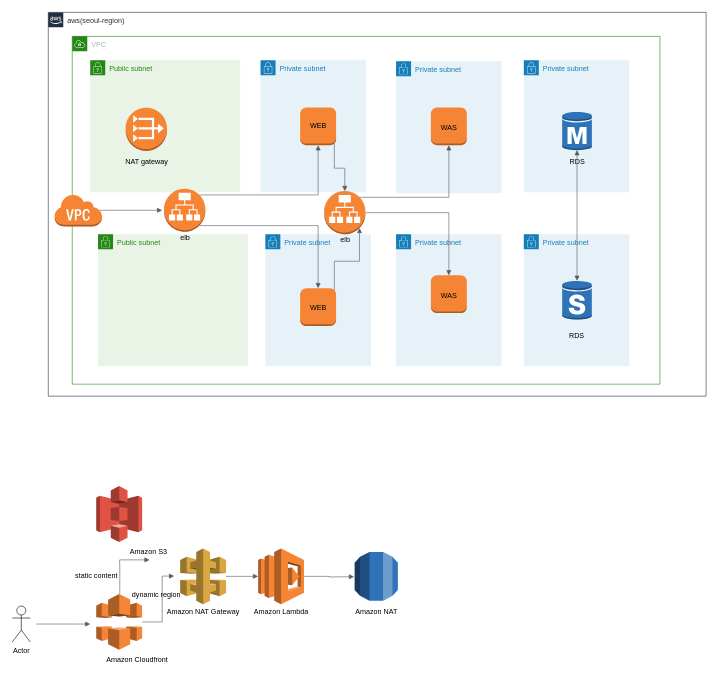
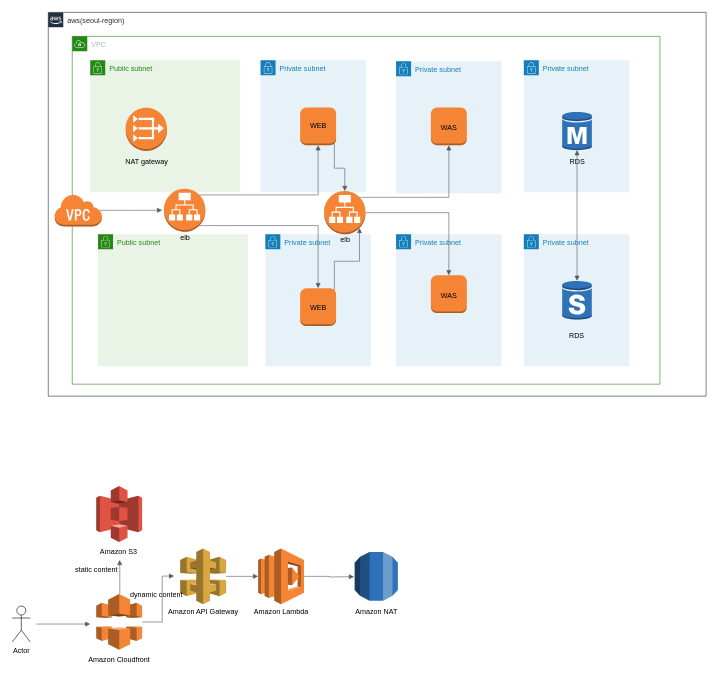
  <mxCell id="0" />
  <mxCell id="1" parent="0" />
  <mxCell id="2" value="aws(seoul-region)" style="points=[[0,0],[0.25,0],[0.5,0],[0.75,0],[1,0],[1,0.25],[1,0.5],[1,0.75],[1,1],[0.75,1],[0.5,1],[0.25,1],[0,1],[0,0.75],[0,0.5],[0,0.25]];outlineConnect=0;gradientColor=none;html=1;whiteSpace=wrap;fontSize=12;fontStyle=0;container=1;pointerEvents=0;collapsible=0;recursiveResize=0;shape=mxgraph.aws4.group;grIcon=mxgraph.aws4.group_aws_cloud_alt;strokeColor=#232F3E;fillColor=none;verticalAlign=top;align=left;spacingLeft=30;fontColor=#232F3E;dashed=0;" parent="1" vertex="1"><mxGeometry x="80" y="20" width="1097" height="640" as="geometry" /></mxCell>
  <mxCell id="3" value="Public subnet" style="points=[[0,0],[0.25,0],[0.5,0],[0.75,0],[1,0],[1,0.25],[1,0.5],[1,0.75],[1,1],[0.75,1],[0.5,1],[0.25,1],[0,1],[0,0.75],[0,0.5],[0,0.25]];outlineConnect=0;gradientColor=none;html=1;whiteSpace=wrap;fontSize=12;fontStyle=0;container=1;pointerEvents=0;collapsible=0;recursiveResize=0;shape=mxgraph.aws4.group;grIcon=mxgraph.aws4.group_security_group;grStroke=0;strokeColor=#248814;fillColor=#E9F3E6;verticalAlign=top;align=left;spacingLeft=30;fontColor=#248814;dashed=0;" parent="2" vertex="1"><mxGeometry x="70" y="80" width="250" height="220" as="geometry" /></mxCell>
  <mxCell id="4" value="Private subnet" style="points=[[0,0],[0.25,0],[0.5,0],[0.75,0],[1,0],[1,0.25],[1,0.5],[1,0.75],[1,1],[0.75,1],[0.5,1],[0.25,1],[0,1],[0,0.75],[0,0.5],[0,0.25]];outlineConnect=0;gradientColor=none;html=1;whiteSpace=wrap;fontSize=12;fontStyle=0;container=1;pointerEvents=0;collapsible=0;recursiveResize=0;shape=mxgraph.aws4.group;grIcon=mxgraph.aws4.group_security_group;grStroke=0;strokeColor=#147EBA;fillColor=#E6F2F8;verticalAlign=top;align=left;spacingLeft=30;fontColor=#147EBA;dashed=0;" parent="2" vertex="1"><mxGeometry x="354" y="80" width="176" height="220" as="geometry" /></mxCell>
  <mxCell id="5" value="VPC" style="points=[[0,0],[0.25,0],[0.5,0],[0.75,0],[1,0],[1,0.25],[1,0.5],[1,0.75],[1,1],[0.75,1],[0.5,1],[0.25,1],[0,1],[0,0.75],[0,0.5],[0,0.25]];outlineConnect=0;gradientColor=none;html=1;whiteSpace=wrap;fontSize=12;fontStyle=0;container=1;pointerEvents=0;collapsible=0;recursiveResize=0;shape=mxgraph.aws4.group;grIcon=mxgraph.aws4.group_vpc;strokeColor=#248814;fillColor=none;verticalAlign=top;align=left;spacingLeft=30;fontColor=#AAB7B8;dashed=0;" parent="2" vertex="1"><mxGeometry x="40" y="40" width="980" height="580" as="geometry" /></mxCell>
  <mxCell id="6" value="" style="outlineConnect=0;dashed=0;verticalLabelPosition=bottom;verticalAlign=top;align=center;html=1;shape=mxgraph.aws3.instance;fillColor=#F58534;gradientColor=none;" parent="5" vertex="1"><mxGeometry x="380" y="118.5" width="60" height="63" as="geometry" /></mxCell>
  <mxCell id="7" value="WEB" style="text;html=1;align=center;verticalAlign=middle;resizable=0;points=[];autosize=1;strokeColor=none;fillColor=none;" parent="5" vertex="1"><mxGeometry x="390" y="140" width="40" height="20" as="geometry" /></mxCell>
  <mxCell id="8" value="Private subnet" style="points=[[0,0],[0.25,0],[0.5,0],[0.75,0],[1,0],[1,0.25],[1,0.5],[1,0.75],[1,1],[0.75,1],[0.5,1],[0.25,1],[0,1],[0,0.75],[0,0.5],[0,0.25]];outlineConnect=0;gradientColor=none;html=1;whiteSpace=wrap;fontSize=12;fontStyle=0;container=1;pointerEvents=0;collapsible=0;recursiveResize=0;shape=mxgraph.aws4.group;grIcon=mxgraph.aws4.group_security_group;grStroke=0;strokeColor=#147EBA;fillColor=#E6F2F8;verticalAlign=top;align=left;spacingLeft=30;fontColor=#147EBA;dashed=0;" parent="5" vertex="1"><mxGeometry x="540" y="41.5" width="176" height="220" as="geometry" /></mxCell>
  <mxCell id="9" value="" style="outlineConnect=0;dashed=0;verticalLabelPosition=bottom;verticalAlign=top;align=center;html=1;shape=mxgraph.aws3.instance;fillColor=#F58534;gradientColor=none;" parent="8" vertex="1"><mxGeometry x="58" y="77" width="60" height="63" as="geometry" /></mxCell>
  <mxCell id="10" value="WAS" style="text;html=1;align=center;verticalAlign=middle;resizable=0;points=[];autosize=1;strokeColor=none;fillColor=none;" parent="8" vertex="1"><mxGeometry x="68" y="100" width="40" height="20" as="geometry" /></mxCell>
  <mxCell id="11" value="Public subnet" style="points=[[0,0],[0.25,0],[0.5,0],[0.75,0],[1,0],[1,0.25],[1,0.5],[1,0.75],[1,1],[0.75,1],[0.5,1],[0.25,1],[0,1],[0,0.75],[0,0.5],[0,0.25]];outlineConnect=0;gradientColor=none;html=1;whiteSpace=wrap;fontSize=12;fontStyle=0;container=1;pointerEvents=0;collapsible=0;recursiveResize=0;shape=mxgraph.aws4.group;grIcon=mxgraph.aws4.group_security_group;grStroke=0;strokeColor=#248814;fillColor=#E9F3E6;verticalAlign=top;align=left;spacingLeft=30;fontColor=#248814;dashed=0;" parent="5" vertex="1"><mxGeometry x="43" y="330" width="250" height="220" as="geometry" /></mxCell>
  <mxCell id="12" value="Private subnet" style="points=[[0,0],[0.25,0],[0.5,0],[0.75,0],[1,0],[1,0.25],[1,0.5],[1,0.75],[1,1],[0.75,1],[0.5,1],[0.25,1],[0,1],[0,0.75],[0,0.5],[0,0.25]];outlineConnect=0;gradientColor=none;html=1;whiteSpace=wrap;fontSize=12;fontStyle=0;container=1;pointerEvents=0;collapsible=0;recursiveResize=0;shape=mxgraph.aws4.group;grIcon=mxgraph.aws4.group_security_group;grStroke=0;strokeColor=#147EBA;fillColor=#E6F2F8;verticalAlign=top;align=left;spacingLeft=30;fontColor=#147EBA;dashed=0;" parent="5" vertex="1"><mxGeometry x="322" y="330" width="176" height="220" as="geometry" /></mxCell>
  <mxCell id="13" value="" style="outlineConnect=0;dashed=0;verticalLabelPosition=bottom;verticalAlign=top;align=center;html=1;shape=mxgraph.aws3.instance;fillColor=#F58534;gradientColor=none;" parent="12" vertex="1"><mxGeometry x="58" y="90" width="60" height="63" as="geometry" /></mxCell>
  <mxCell id="14" value="WEB" style="text;html=1;align=center;verticalAlign=middle;resizable=0;points=[];autosize=1;strokeColor=none;fillColor=none;" parent="12" vertex="1"><mxGeometry x="68" y="111.5" width="40" height="20" as="geometry" /></mxCell>
  <mxCell id="15" value="elb" style="text;html=1;align=center;verticalAlign=middle;resizable=0;points=[];autosize=1;strokeColor=none;fillColor=none;" parent="12" vertex="1"><mxGeometry x="118" width="30" height="20" as="geometry" /></mxCell>
  <mxCell id="16" value="Private subnet" style="points=[[0,0],[0.25,0],[0.5,0],[0.75,0],[1,0],[1,0.25],[1,0.5],[1,0.75],[1,1],[0.75,1],[0.5,1],[0.25,1],[0,1],[0,0.75],[0,0.5],[0,0.25]];outlineConnect=0;gradientColor=none;html=1;whiteSpace=wrap;fontSize=12;fontStyle=0;container=1;pointerEvents=0;collapsible=0;recursiveResize=0;shape=mxgraph.aws4.group;grIcon=mxgraph.aws4.group_security_group;grStroke=0;strokeColor=#147EBA;fillColor=#E6F2F8;verticalAlign=top;align=left;spacingLeft=30;fontColor=#147EBA;dashed=0;" parent="5" vertex="1"><mxGeometry x="540" y="330" width="176" height="220" as="geometry" /></mxCell>
  <mxCell id="17" value="" style="outlineConnect=0;dashed=0;verticalLabelPosition=bottom;verticalAlign=top;align=center;html=1;shape=mxgraph.aws3.instance;fillColor=#F58534;gradientColor=none;" parent="16" vertex="1"><mxGeometry x="58" y="68.5" width="60" height="63" as="geometry" /></mxCell>
  <mxCell id="18" value="WAS" style="text;html=1;align=center;verticalAlign=middle;resizable=0;points=[];autosize=1;strokeColor=none;fillColor=none;" parent="16" vertex="1"><mxGeometry x="68" y="91.5" width="40" height="20" as="geometry" /></mxCell>
  <mxCell id="19" value="Private subnet" style="points=[[0,0],[0.25,0],[0.5,0],[0.75,0],[1,0],[1,0.25],[1,0.5],[1,0.75],[1,1],[0.75,1],[0.5,1],[0.25,1],[0,1],[0,0.75],[0,0.5],[0,0.25]];outlineConnect=0;gradientColor=none;html=1;whiteSpace=wrap;fontSize=12;fontStyle=0;container=1;pointerEvents=0;collapsible=0;recursiveResize=0;shape=mxgraph.aws4.group;grIcon=mxgraph.aws4.group_security_group;grStroke=0;strokeColor=#147EBA;fillColor=#E6F2F8;verticalAlign=top;align=left;spacingLeft=30;fontColor=#147EBA;dashed=0;" parent="5" vertex="1"><mxGeometry x="753" y="40" width="176" height="220" as="geometry" /></mxCell>
  <mxCell id="20" value="" style="outlineConnect=0;dashed=0;verticalLabelPosition=bottom;verticalAlign=top;align=center;html=1;shape=mxgraph.aws3.rds_db_instance;fillColor=#2E73B8;gradientColor=none;" parent="19" vertex="1"><mxGeometry x="64" y="85" width="49.5" height="66" as="geometry" /></mxCell>
  <mxCell id="21" value="RDS" style="text;html=1;align=center;verticalAlign=middle;resizable=0;points=[];autosize=1;strokeColor=none;fillColor=none;" parent="19" vertex="1"><mxGeometry x="68.75" y="160" width="40" height="20" as="geometry" /></mxCell>
  <mxCell id="22" value="Private subnet" style="points=[[0,0],[0.25,0],[0.5,0],[0.75,0],[1,0],[1,0.25],[1,0.5],[1,0.75],[1,1],[0.75,1],[0.5,1],[0.25,1],[0,1],[0,0.75],[0,0.5],[0,0.25]];outlineConnect=0;gradientColor=none;html=1;whiteSpace=wrap;fontSize=12;fontStyle=0;container=1;pointerEvents=0;collapsible=0;recursiveResize=0;shape=mxgraph.aws4.group;grIcon=mxgraph.aws4.group_security_group;grStroke=0;strokeColor=#147EBA;fillColor=#E6F2F8;verticalAlign=top;align=left;spacingLeft=30;fontColor=#147EBA;dashed=0;" parent="5" vertex="1"><mxGeometry x="753" y="330" width="176" height="220" as="geometry" /></mxCell>
  <mxCell id="23" value="" style="outlineConnect=0;dashed=0;verticalLabelPosition=bottom;verticalAlign=top;align=center;html=1;shape=mxgraph.aws3.rds_db_instance_standby_multi_az;fillColor=#2E73B8;gradientColor=none;" parent="22" vertex="1"><mxGeometry x="64" y="77" width="49.5" height="66" as="geometry" /></mxCell>
  <mxCell id="24" value="RDS" style="text;html=1;align=center;verticalAlign=middle;resizable=0;points=[];autosize=1;strokeColor=none;fillColor=none;" parent="22" vertex="1"><mxGeometry x="68" y="160" width="40" height="20" as="geometry" /></mxCell>
  <mxCell id="25" value="" style="outlineConnect=0;dashed=0;verticalLabelPosition=bottom;verticalAlign=top;align=center;html=1;shape=mxgraph.aws3.vpc_nat_gateway;fillColor=#F58534;gradientColor=none;" parent="5" vertex="1"><mxGeometry x="89" y="119" width="69" height="72" as="geometry" /></mxCell>
  <mxCell id="26" value="NAT gateway" style="text;html=1;align=center;verticalAlign=middle;resizable=0;points=[];autosize=1;strokeColor=none;fillColor=none;" parent="5" vertex="1"><mxGeometry x="78.5" y="200" width="90" height="20" as="geometry" /></mxCell>
  <mxCell id="27" value="" style="edgeStyle=orthogonalEdgeStyle;html=1;endArrow=block;elbow=vertical;startArrow=block;startFill=1;endFill=1;strokeColor=#545B64;rounded=0;entryX=0.5;entryY=0.98;entryDx=0;entryDy=0;entryPerimeter=0;exitX=0.5;exitY=0.01;exitDx=0;exitDy=0;exitPerimeter=0;" parent="5" source="23" target="20" edge="1"><mxGeometry width="100" relative="1" as="geometry"><mxPoint x="513" y="330" as="sourcePoint" /><mxPoint x="613" y="330" as="targetPoint" /></mxGeometry></mxCell>
  <mxCell id="28" value="" style="outlineConnect=0;dashed=0;verticalLabelPosition=bottom;verticalAlign=top;align=center;html=1;shape=mxgraph.aws3.virtual_private_cloud;fillColor=#F58534;gradientColor=none;" parent="5" vertex="1"><mxGeometry x="-30" y="263" width="79.5" height="54" as="geometry" /></mxCell>
  <mxCell id="29" value="" style="outlineConnect=0;dashed=0;verticalLabelPosition=bottom;verticalAlign=top;align=center;html=1;shape=mxgraph.aws3.application_load_balancer;fillColor=#F58534;gradientColor=none;" parent="5" vertex="1"><mxGeometry x="153" y="254" width="69" height="72" as="geometry" /></mxCell>
  <mxCell id="30" value="" style="outlineConnect=0;dashed=0;verticalLabelPosition=bottom;verticalAlign=top;align=center;html=1;shape=mxgraph.aws3.application_load_balancer;fillColor=#F58534;gradientColor=none;" parent="5" vertex="1"><mxGeometry x="420" y="258" width="69" height="72" as="geometry" /></mxCell>
  <mxCell id="31" value="elb" style="text;html=1;align=center;verticalAlign=middle;resizable=0;points=[];autosize=1;strokeColor=none;fillColor=none;" parent="5" vertex="1"><mxGeometry x="172.5" y="326" width="30" height="20" as="geometry" /></mxCell>
  <mxCell id="32" value="" style="edgeStyle=orthogonalEdgeStyle;html=1;endArrow=block;elbow=vertical;startArrow=none;endFill=1;strokeColor=#545B64;rounded=0;exitX=0.855;exitY=0.145;exitDx=0;exitDy=0;exitPerimeter=0;entryX=0.5;entryY=1;entryDx=0;entryDy=0;entryPerimeter=0;" parent="5" source="29" target="6" edge="1"><mxGeometry width="100" relative="1" as="geometry"><mxPoint x="530" y="330" as="sourcePoint" /><mxPoint x="630" y="330" as="targetPoint" /></mxGeometry></mxCell>
  <mxCell id="33" value="" style="edgeStyle=orthogonalEdgeStyle;html=1;endArrow=block;elbow=vertical;startArrow=none;endFill=1;strokeColor=#545B64;rounded=0;exitX=0.855;exitY=0.855;exitDx=0;exitDy=0;exitPerimeter=0;entryX=0.5;entryY=0;entryDx=0;entryDy=0;entryPerimeter=0;" parent="5" source="29" target="13" edge="1"><mxGeometry width="100" relative="1" as="geometry"><mxPoint x="190" y="300" as="sourcePoint" /><mxPoint x="290" y="300" as="targetPoint" /></mxGeometry></mxCell>
  <mxCell id="34" value="" style="edgeStyle=orthogonalEdgeStyle;html=1;endArrow=block;elbow=vertical;startArrow=none;endFill=1;strokeColor=#545B64;rounded=0;exitX=0.95;exitY=0.95;exitDx=0;exitDy=0;exitPerimeter=0;entryX=0.5;entryY=0;entryDx=0;entryDy=0;entryPerimeter=0;" parent="5" source="6" target="30" edge="1"><mxGeometry width="100" relative="1" as="geometry"><mxPoint x="190" y="300" as="sourcePoint" /><mxPoint x="290" y="300" as="targetPoint" /></mxGeometry></mxCell>
  <mxCell id="35" value="" style="edgeStyle=orthogonalEdgeStyle;html=1;endArrow=block;elbow=vertical;startArrow=none;endFill=1;strokeColor=#545B64;rounded=0;exitX=0.95;exitY=0.05;exitDx=0;exitDy=0;exitPerimeter=0;entryX=0.855;entryY=0.855;entryDx=0;entryDy=0;entryPerimeter=0;" parent="5" source="13" target="30" edge="1"><mxGeometry width="100" relative="1" as="geometry"><mxPoint x="190" y="300" as="sourcePoint" /><mxPoint x="455" y="350" as="targetPoint" /></mxGeometry></mxCell>
  <mxCell id="36" value="" style="edgeStyle=orthogonalEdgeStyle;html=1;endArrow=block;elbow=vertical;startArrow=none;endFill=1;strokeColor=#545B64;rounded=0;entryX=0.5;entryY=0;entryDx=0;entryDy=0;entryPerimeter=0;exitX=1;exitY=0.5;exitDx=0;exitDy=0;exitPerimeter=0;" parent="5" source="30" target="17" edge="1"><mxGeometry width="100" relative="1" as="geometry"><mxPoint x="410" y="300" as="sourcePoint" /><mxPoint x="510" y="300" as="targetPoint" /></mxGeometry></mxCell>
  <mxCell id="37" value="" style="edgeStyle=orthogonalEdgeStyle;html=1;endArrow=block;elbow=vertical;startArrow=none;endFill=1;strokeColor=#545B64;rounded=0;entryX=0.5;entryY=1;entryDx=0;entryDy=0;entryPerimeter=0;exitX=0.855;exitY=0.145;exitDx=0;exitDy=0;exitPerimeter=0;" parent="5" source="30" target="9" edge="1"><mxGeometry width="100" relative="1" as="geometry"><mxPoint x="410" y="300" as="sourcePoint" /><mxPoint x="510" y="300" as="targetPoint" /></mxGeometry></mxCell>
  <mxCell id="38" value="" style="outlineConnect=0;dashed=0;verticalLabelPosition=bottom;verticalAlign=top;align=center;html=1;shape=mxgraph.aws3.rds;fillColor=#2E73B8;gradientColor=none;" parent="1" vertex="1"><mxGeometry x="591" y="920" width="72" height="81" as="geometry" /></mxCell>
  <mxCell id="39" value="Amazon NAT" style="text;html=1;align=center;verticalAlign=middle;resizable=0;points=[];autosize=1;strokeColor=none;fillColor=none;" parent="1" vertex="1"><mxGeometry x="582" y="1010" width="90" height="20" as="geometry" /></mxCell>
  <mxCell id="40" value="" style="outlineConnect=0;dashed=0;verticalLabelPosition=bottom;verticalAlign=top;align=center;html=1;shape=mxgraph.aws3.api_gateway;fillColor=#D9A741;gradientColor=none;" parent="1" vertex="1"><mxGeometry x="300" y="914" width="76.5" height="93" as="geometry" /></mxCell>
  <mxCell id="41" value="" style="outlineConnect=0;dashed=0;verticalLabelPosition=bottom;verticalAlign=top;align=center;html=1;shape=mxgraph.aws3.lambda;fillColor=#F58534;gradientColor=none;" parent="1" vertex="1"><mxGeometry x="430" y="914" width="76.5" height="93" as="geometry" /></mxCell>
  <mxCell id="42" value="" style="outlineConnect=0;dashed=0;verticalLabelPosition=bottom;verticalAlign=top;align=center;html=1;shape=mxgraph.aws3.s3;fillColor=#E05243;gradientColor=none;" parent="1" vertex="1"><mxGeometry x="160" y="810" width="76.5" height="93" as="geometry" /></mxCell>
  <mxCell id="43" value="" style="outlineConnect=0;dashed=0;verticalLabelPosition=bottom;verticalAlign=top;align=center;html=1;shape=mxgraph.aws3.cloudfront;fillColor=#F58536;gradientColor=none;" parent="1" vertex="1"><mxGeometry x="160" y="990" width="76.5" height="93" as="geometry" /></mxCell>
  <mxCell id="44" value="" style="edgeStyle=orthogonalEdgeStyle;html=1;endArrow=block;elbow=vertical;startArrow=none;endFill=1;strokeColor=#545B64;rounded=0;" parent="1" edge="1"><mxGeometry width="100" relative="1" as="geometry"><mxPoint x="60" y="1040" as="sourcePoint" /><mxPoint x="150" y="1040" as="targetPoint" /><Array as="points"><mxPoint x="130" y="1040" /><mxPoint x="130" y="1040" /></Array></mxGeometry></mxCell>
  <mxCell id="45" value="Actor" style="shape=umlActor;verticalLabelPosition=bottom;verticalAlign=top;html=1;outlineConnect=0;" parent="1" vertex="1"><mxGeometry x="20" y="1010" width="30" height="60" as="geometry" /></mxCell>
- <mxCell id="46" value="Amazon Cloudfront" style="text;html=1;align=center;verticalAlign=middle;resizable=0;points=[];autosize=1;strokeColor=none;fillColor=none;" parent="1" vertex="1"><mxGeometry x="168.25" y="1090" width="120" height="20" as="geometry" /></mxCell>
- <mxCell id="47" value="Amazon S3" style="text;html=1;align=center;verticalAlign=middle;resizable=0;points=[];autosize=1;strokeColor=none;fillColor=none;" parent="1" vertex="1"><mxGeometry x="206.5" y="910" width="80" height="20" as="geometry" /></mxCell>
+ <mxCell id="46" value="Amazon Cloudfront" style="text;html=1;align=center;verticalAlign=middle;resizable=0;points=[];autosize=1;strokeColor=none;fillColor=none;" parent="1" vertex="1"><mxGeometry x="138.25" y="1090" width="120" height="20" as="geometry" /></mxCell>
+ <mxCell id="47" value="Amazon S3" style="text;html=1;align=center;verticalAlign=middle;resizable=0;points=[];autosize=1;strokeColor=none;fillColor=none;" parent="1" vertex="1"><mxGeometry x="156.5" y="910" width="80" height="20" as="geometry" /></mxCell>
  <mxCell id="48" value="" style="edgeStyle=orthogonalEdgeStyle;html=1;endArrow=block;elbow=vertical;startArrow=none;endFill=1;strokeColor=#545B64;rounded=0;entryX=0.531;entryY=1.15;entryDx=0;entryDy=0;entryPerimeter=0;" parent="1" target="47" edge="1"><mxGeometry width="100" relative="1" as="geometry"><mxPoint x="199.25" y="990" as="sourcePoint" /><mxPoint x="199.25" y="950" as="targetPoint" /><Array as="points"><mxPoint x="199" y="950" /><mxPoint x="199" y="950" /></Array></mxGeometry></mxCell>
- <mxCell id="49" value="static content" style="text;html=1;align=center;verticalAlign=middle;resizable=0;points=[];autosize=1;strokeColor=none;fillColor=none;" parent="1" vertex="1"><mxGeometry x="115" y="950" width="90" height="20" as="geometry" /></mxCell>
+ <mxCell id="49" value="static content" style="text;html=1;align=center;verticalAlign=middle;resizable=0;points=[];autosize=1;strokeColor=none;fillColor=none;" parent="1" vertex="1"><mxGeometry x="115" y="940" width="90" height="20" as="geometry" /></mxCell>
  <mxCell id="50" value="" style="edgeStyle=orthogonalEdgeStyle;html=1;endArrow=block;elbow=vertical;startArrow=none;endFill=1;strokeColor=#545B64;rounded=0;exitX=1;exitY=0.5;exitDx=0;exitDy=0;exitPerimeter=0;" parent="1" source="43" edge="1"><mxGeometry width="100" relative="1" as="geometry"><mxPoint x="70" y="1050" as="sourcePoint" /><mxPoint x="290" y="960" as="targetPoint" /><Array as="points"><mxPoint x="270" y="1037" /><mxPoint x="270" y="960" /></Array></mxGeometry></mxCell>
- <mxCell id="51" value="dynamic region" style="text;html=1;align=center;verticalAlign=middle;resizable=0;points=[];autosize=1;strokeColor=none;fillColor=none;" parent="1" vertex="1"><mxGeometry x="210" y="981" width="100" height="20" as="geometry" /></mxCell>
- <mxCell id="52" value="Amazon NAT Gateway" style="text;html=1;align=center;verticalAlign=middle;resizable=0;points=[];autosize=1;strokeColor=none;fillColor=none;" parent="1" vertex="1"><mxGeometry x="273.25" y="1010" width="130" height="20" as="geometry" /></mxCell>
+ <mxCell id="51" value="dynamic content" style="text;html=1;align=center;verticalAlign=middle;resizable=0;points=[];autosize=1;strokeColor=none;fillColor=none;" parent="1" vertex="1"><mxGeometry x="210" y="981" width="100" height="20" as="geometry" /></mxCell>
+ <mxCell id="52" value="Amazon API Gateway" style="text;html=1;align=center;verticalAlign=middle;resizable=0;points=[];autosize=1;strokeColor=none;fillColor=none;" parent="1" vertex="1"><mxGeometry x="273.25" y="1010" width="130" height="20" as="geometry" /></mxCell>
  <mxCell id="53" value="Amazon Lambda" style="text;html=1;align=center;verticalAlign=middle;resizable=0;points=[];autosize=1;strokeColor=none;fillColor=none;" parent="1" vertex="1"><mxGeometry x="413.25" y="1010" width="110" height="20" as="geometry" /></mxCell>
  <mxCell id="54" value="" style="edgeStyle=orthogonalEdgeStyle;html=1;endArrow=block;elbow=vertical;startArrow=none;endFill=1;strokeColor=#545B64;rounded=0;entryX=0;entryY=0.5;entryDx=0;entryDy=0;entryPerimeter=0;" parent="1" source="40" target="41" edge="1"><mxGeometry width="100" relative="1" as="geometry"><mxPoint x="310" y="1060" as="sourcePoint" /><mxPoint x="410" y="1060" as="targetPoint" /></mxGeometry></mxCell>
  <mxCell id="55" value="" style="edgeStyle=orthogonalEdgeStyle;html=1;endArrow=block;elbow=vertical;startArrow=none;endFill=1;strokeColor=#545B64;rounded=0;exitX=1;exitY=0.5;exitDx=0;exitDy=0;exitPerimeter=0;" parent="1" source="41" edge="1"><mxGeometry width="100" relative="1" as="geometry"><mxPoint x="310" y="1060" as="sourcePoint" /><mxPoint x="590" y="961" as="targetPoint" /></mxGeometry></mxCell>
  <mxCell id="56" value="" style="edgeStyle=orthogonalEdgeStyle;html=1;endArrow=block;elbow=vertical;startArrow=none;endFill=1;strokeColor=#545B64;rounded=0;exitX=0.95;exitY=0.5;exitDx=0;exitDy=0;exitPerimeter=0;" parent="1" source="28" edge="1"><mxGeometry width="100" relative="1" as="geometry"><mxPoint x="650" y="390" as="sourcePoint" /><mxPoint x="270" y="350" as="targetPoint" /></mxGeometry></mxCell>
